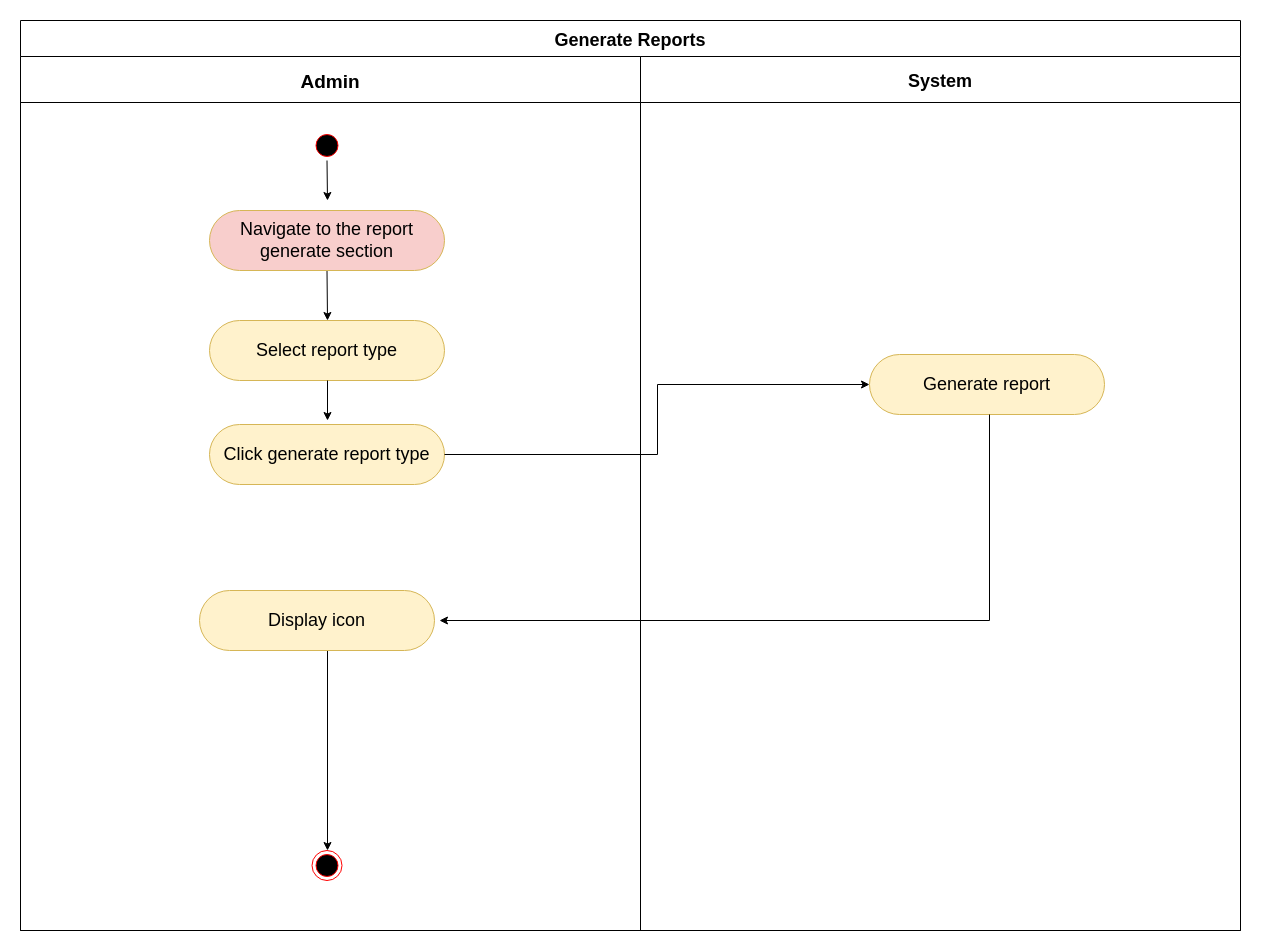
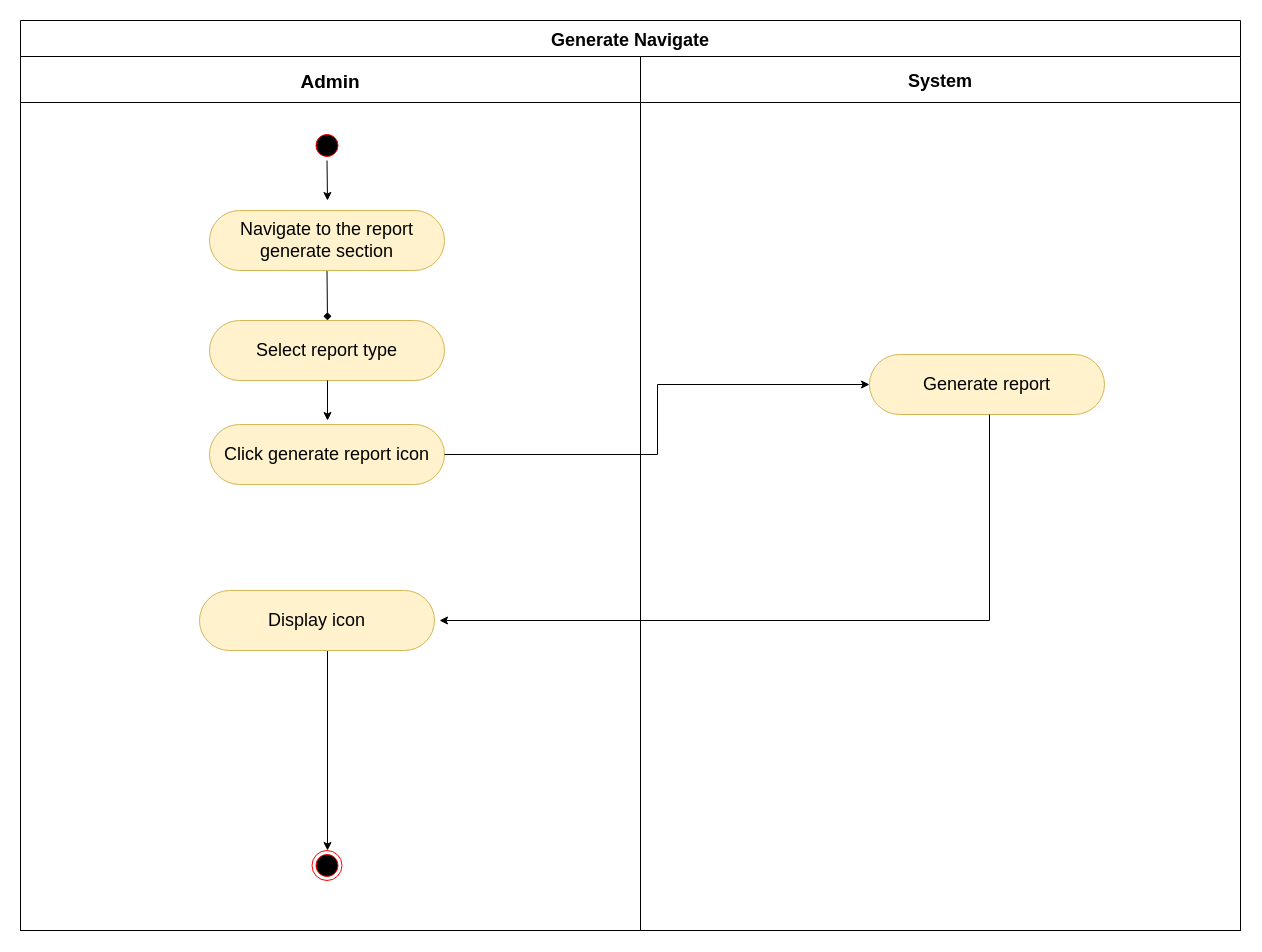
  <mxCell id="0" />
  <mxCell id="1" parent="0" />
- <mxCell id="2" value="Generate Reports" style="swimlane;childLayout=stackLayout;resizeParent=1;resizeParentMax=0;startSize=36;fontSize=18;swimlaneFillColor=none;fillColor=default;" parent="1" vertex="1"><mxGeometry x="20" y="20" width="1220" height="910" as="geometry" /></mxCell>
+ <mxCell id="2" value="Generate Navigate" style="swimlane;childLayout=stackLayout;resizeParent=1;resizeParentMax=0;startSize=36;fontSize=18;swimlaneFillColor=none;fillColor=default;" parent="1" vertex="1"><mxGeometry x="20" y="20" width="1220" height="910" as="geometry" /></mxCell>
  <mxCell id="3" value="Admin" style="swimlane;startSize=46;fontSize=19;" parent="2" vertex="1"><mxGeometry y="36" width="620" height="874" as="geometry"><mxRectangle y="36" width="50" height="1234" as="alternateBounds" /></mxGeometry></mxCell>
  <mxCell id="4" value="" style="ellipse;html=1;shape=endState;fillColor=#000000;strokeColor=#ff0000;fontSize=18;direction=west;" parent="3" vertex="1"><mxGeometry x="291.5" y="794" width="30" height="30" as="geometry" /></mxCell>
- <mxCell id="5" style="edgeStyle=elbowEdgeStyle;rounded=0;orthogonalLoop=1;jettySize=auto;html=1;exitX=0.5;exitY=1;exitDx=0;exitDy=0;entryX=0.5;entryY=0;entryDx=0;entryDy=0;" edge="1" parent="3" source="6" target="8"><mxGeometry relative="1" as="geometry" /></mxCell>
- <mxCell id="6" value="&lt;span id=&quot;docs-internal-guid-8911267b-7fff-a18d-b840-a1d3abe466f2&quot;&gt;&lt;span style=&quot;background-color: transparent; font-variant-numeric: normal; font-variant-east-asian: normal; vertical-align: baseline;&quot;&gt;&lt;font style=&quot;font-size: 18px;&quot;&gt;Navigate to the report generate section&lt;/font&gt;&lt;/span&gt;&lt;/span&gt;" style="rounded=1;whiteSpace=wrap;html=1;fontSize=18;arcSize=50;fillColor=#f8cecc;strokeColor=#d6b656;" vertex="1" parent="3"><mxGeometry x="189" y="154" width="235" height="60" as="geometry" /></mxCell>
+ <mxCell id="5" style="edgeStyle=elbowEdgeStyle;rounded=0;orthogonalLoop=1;jettySize=auto;html=1;exitX=0.5;exitY=1;exitDx=0;exitDy=0;entryX=0.5;entryY=0;entryDx=0;entryDy=0;endArrow=diamond;" edge="1" parent="3" source="6" target="8"><mxGeometry relative="1" as="geometry" /></mxCell>
+ <mxCell id="6" value="&lt;span id=&quot;docs-internal-guid-8911267b-7fff-a18d-b840-a1d3abe466f2&quot;&gt;&lt;span style=&quot;background-color: transparent; font-variant-numeric: normal; font-variant-east-asian: normal; vertical-align: baseline;&quot;&gt;&lt;font style=&quot;font-size: 18px;&quot;&gt;Navigate to the report generate section&lt;/font&gt;&lt;/span&gt;&lt;/span&gt;" style="rounded=1;whiteSpace=wrap;html=1;fontSize=18;arcSize=50;fillColor=#fff2cc;strokeColor=#d6b656;" vertex="1" parent="3"><mxGeometry x="189" y="154" width="235" height="60" as="geometry" /></mxCell>
  <mxCell id="7" value="" style="ellipse;html=1;shape=startState;fillColor=#000000;strokeColor=#ff0000;" parent="3" vertex="1"><mxGeometry x="291.5" y="74" width="30" height="30" as="geometry" /></mxCell>
  <mxCell id="8" value="&lt;span id=&quot;docs-internal-guid-8911267b-7fff-a18d-b840-a1d3abe466f2&quot;&gt;&lt;span style=&quot;background-color: transparent; font-variant-numeric: normal; font-variant-east-asian: normal; vertical-align: baseline;&quot;&gt;&lt;font style=&quot;font-size: 18px;&quot;&gt;Select report type&lt;br&gt;&lt;/font&gt;&lt;/span&gt;&lt;/span&gt;" style="rounded=1;whiteSpace=wrap;html=1;fontSize=18;arcSize=50;fillColor=#fff2cc;strokeColor=#d6b656;" vertex="1" parent="3"><mxGeometry x="189" y="264" width="235" height="60" as="geometry" /></mxCell>
  <mxCell id="9" style="edgeStyle=elbowEdgeStyle;rounded=0;orthogonalLoop=1;jettySize=auto;html=1;entryX=0.5;entryY=1;entryDx=0;entryDy=0;" edge="1" parent="3" source="10" target="4"><mxGeometry relative="1" as="geometry" /></mxCell>
  <mxCell id="10" value="&lt;span id=&quot;docs-internal-guid-8911267b-7fff-a18d-b840-a1d3abe466f2&quot;&gt;&lt;span style=&quot;background-color: transparent; font-variant-numeric: normal; font-variant-east-asian: normal; vertical-align: baseline;&quot;&gt;&lt;font style=&quot;font-size: 18px;&quot;&gt;Display icon&lt;/font&gt;&lt;/span&gt;&lt;/span&gt;" style="rounded=1;whiteSpace=wrap;html=1;fontSize=18;arcSize=50;fillColor=#fff2cc;strokeColor=#d6b656;" vertex="1" parent="3"><mxGeometry x="179" y="534" width="235" height="60" as="geometry" /></mxCell>
- <mxCell id="11" value="&lt;span id=&quot;docs-internal-guid-8911267b-7fff-a18d-b840-a1d3abe466f2&quot;&gt;&lt;span style=&quot;background-color: transparent; font-variant-numeric: normal; font-variant-east-asian: normal; vertical-align: baseline;&quot;&gt;&lt;font style=&quot;font-size: 18px;&quot;&gt;Click generate report type&lt;br&gt;&lt;/font&gt;&lt;/span&gt;&lt;/span&gt;" style="rounded=1;whiteSpace=wrap;html=1;fontSize=18;arcSize=50;fillColor=#fff2cc;strokeColor=#d6b656;" vertex="1" parent="3"><mxGeometry x="189" y="368" width="235" height="60" as="geometry" /></mxCell>
+ <mxCell id="11" value="&lt;span id=&quot;docs-internal-guid-8911267b-7fff-a18d-b840-a1d3abe466f2&quot;&gt;&lt;span style=&quot;background-color: transparent; font-variant-numeric: normal; font-variant-east-asian: normal; vertical-align: baseline;&quot;&gt;&lt;font style=&quot;font-size: 18px;&quot;&gt;Click generate report icon&lt;br&gt;&lt;/font&gt;&lt;/span&gt;&lt;/span&gt;" style="rounded=1;whiteSpace=wrap;html=1;fontSize=18;arcSize=50;fillColor=#fff2cc;strokeColor=#d6b656;" vertex="1" parent="3"><mxGeometry x="189" y="368" width="235" height="60" as="geometry" /></mxCell>
  <mxCell id="12" value="System" style="swimlane;startSize=46;fontSize=18;gradientColor=none;strokeColor=#000000;" parent="2" vertex="1"><mxGeometry x="620" y="36" width="600" height="874" as="geometry" /></mxCell>
  <mxCell id="13" value="Generate report" style="rounded=1;whiteSpace=wrap;html=1;fontSize=18;arcSize=50;fillColor=#fff2cc;strokeColor=#d6b656;" vertex="1" parent="12"><mxGeometry x="229" y="298" width="235" height="60" as="geometry" /></mxCell>
  <mxCell id="14" style="edgeStyle=elbowEdgeStyle;rounded=0;orthogonalLoop=1;jettySize=auto;html=1;" edge="1" parent="2" source="11" target="13"><mxGeometry relative="1" as="geometry" /></mxCell>
  <mxCell id="15" style="edgeStyle=elbowEdgeStyle;rounded=0;orthogonalLoop=1;jettySize=auto;html=1;exitX=0.5;exitY=1;exitDx=0;exitDy=0;" edge="1" parent="1" source="7"><mxGeometry relative="1" as="geometry"><mxPoint x="327.077" y="200" as="targetPoint" /></mxGeometry></mxCell>
  <mxCell id="16" style="edgeStyle=elbowEdgeStyle;rounded=0;orthogonalLoop=1;jettySize=auto;html=1;" edge="1" parent="1" source="13"><mxGeometry relative="1" as="geometry"><mxPoint x="439" y="620" as="targetPoint" /><Array as="points"><mxPoint x="989" y="530" /><mxPoint x="989" y="650" /><mxPoint x="1039" y="580" /></Array></mxGeometry></mxCell>
  <mxCell id="17" style="edgeStyle=elbowEdgeStyle;rounded=0;orthogonalLoop=1;jettySize=auto;html=1;" edge="1" parent="1" source="8"><mxGeometry relative="1" as="geometry"><mxPoint x="326.5" y="420" as="targetPoint" /></mxGeometry></mxCell>
